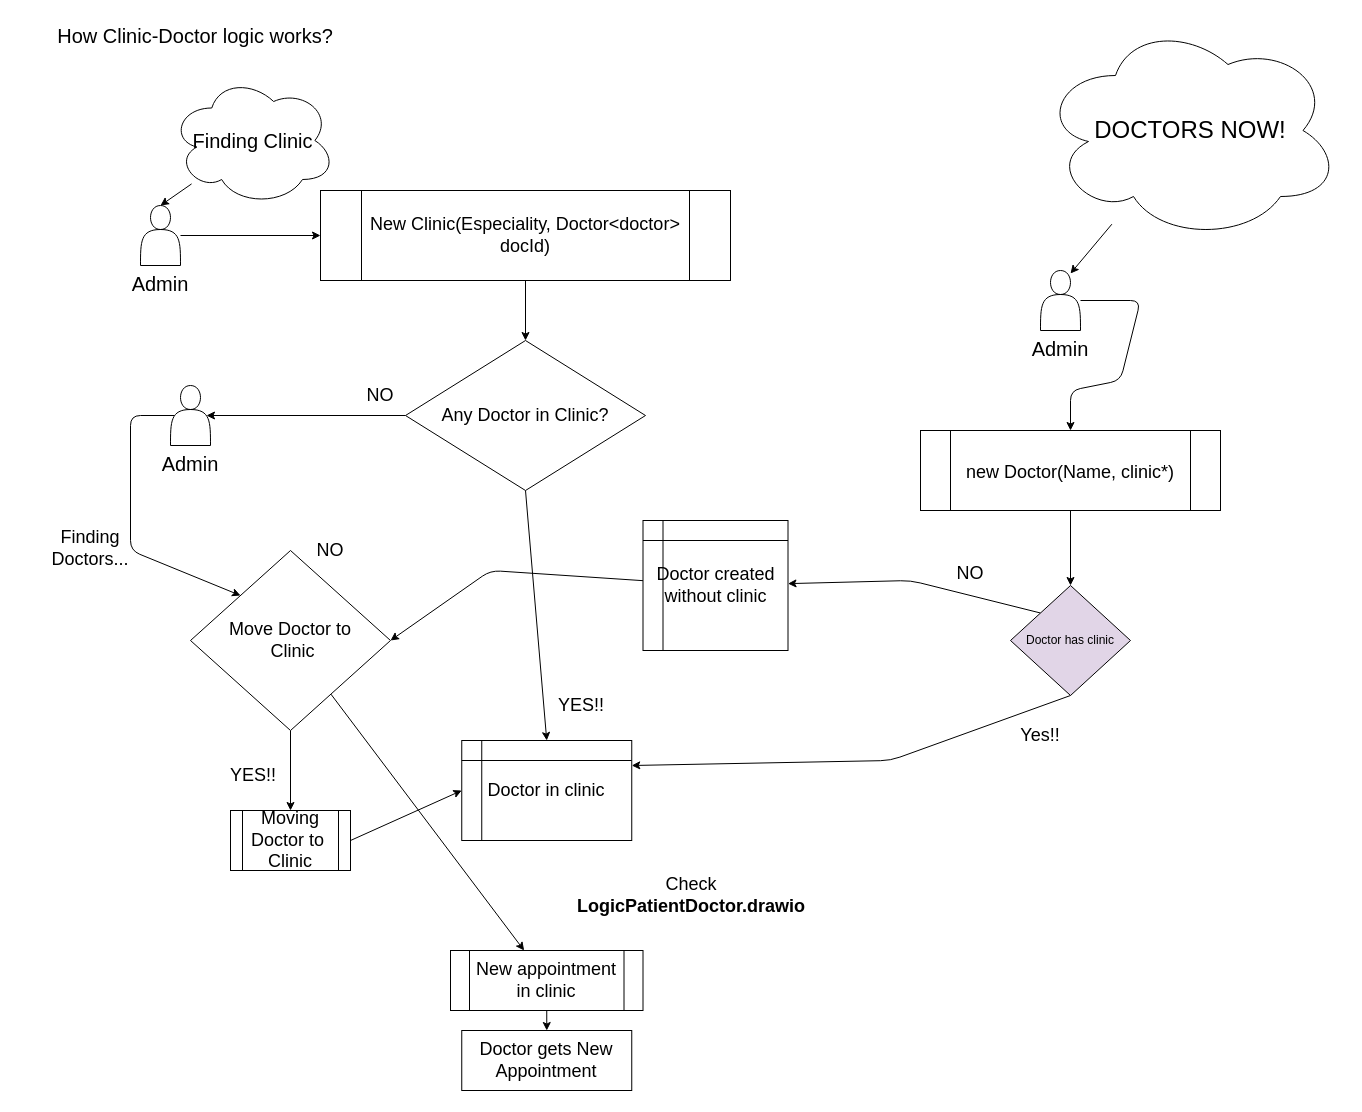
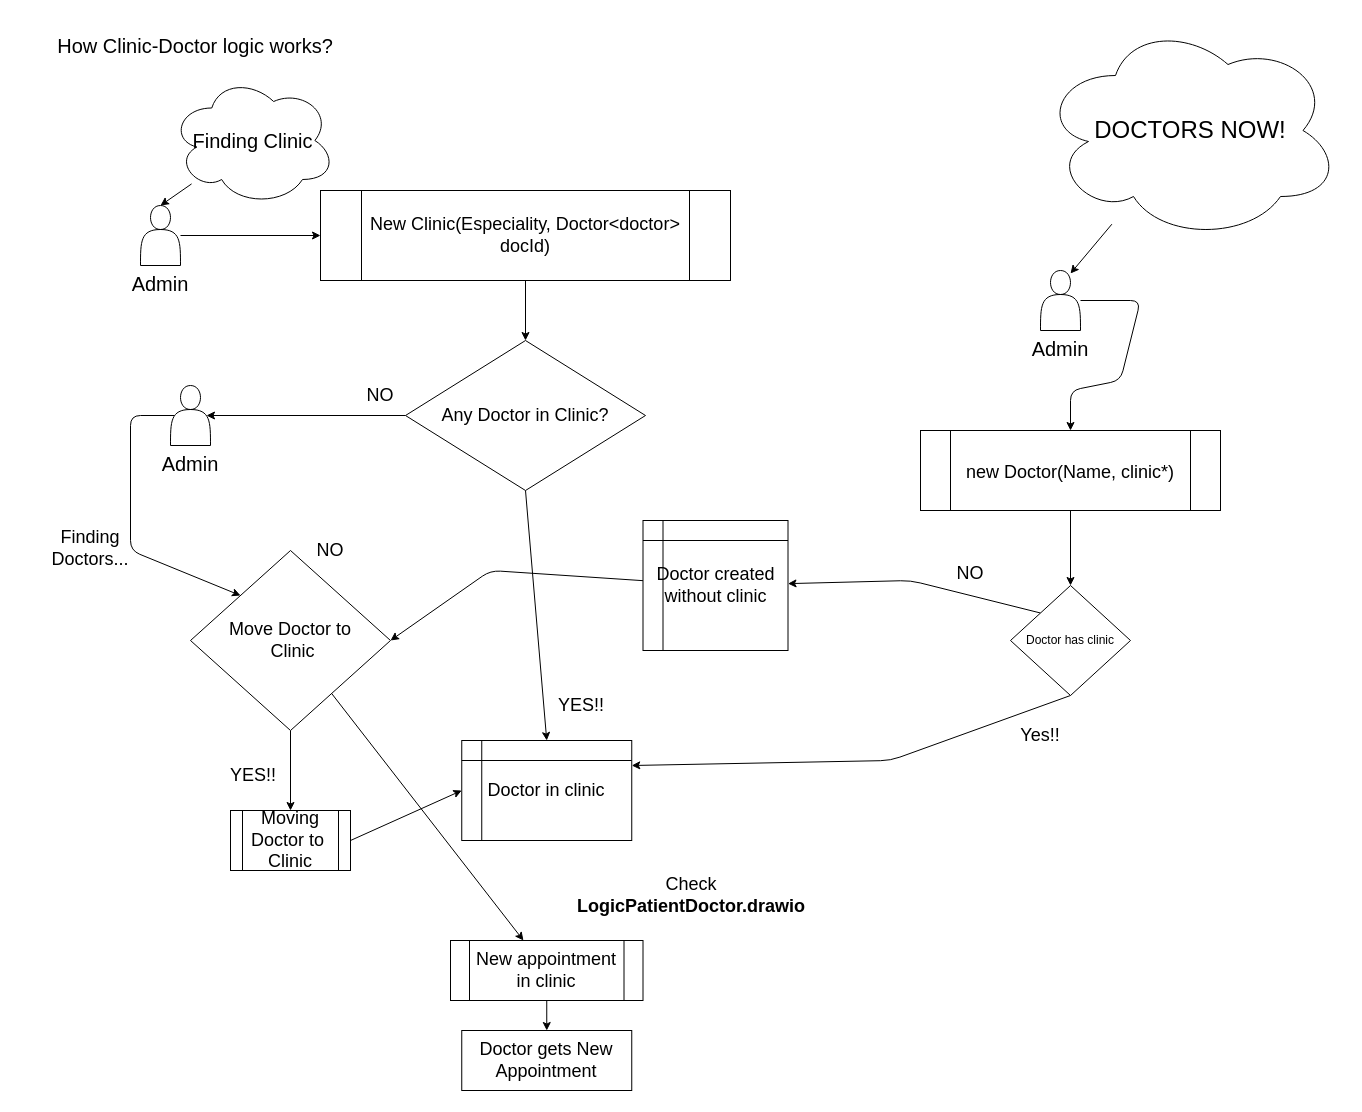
  <mxCell id="0" />
  <mxCell id="1" parent="0" />
- <mxCell id="2" value="How Clinic-Doctor logic works?" style="text;html=1;strokeColor=none;fillColor=none;align=center;verticalAlign=middle;whiteSpace=wrap;rounded=0;fontSize=20;" parent="1" vertex="1"><mxGeometry x="20" y="20" width="350" height="30" as="geometry" /></mxCell>
+ <mxCell id="2" value="How Clinic-Doctor logic works?" style="text;html=1;strokeColor=none;fillColor=none;align=center;verticalAlign=middle;whiteSpace=wrap;rounded=0;fontSize=20;" parent="1" vertex="1"><mxGeometry x="20" y="30" width="350" height="30" as="geometry" /></mxCell>
  <mxCell id="3" style="edgeStyle=none;html=1;entryX=0;entryY=0.5;entryDx=0;entryDy=0;fontSize=20;" parent="1" source="4" target="8" edge="1"><mxGeometry relative="1" as="geometry"><mxPoint x="349" y="223" as="targetPoint" /></mxGeometry></mxCell>
  <mxCell id="4" value="&lt;br&gt;&lt;br&gt;&lt;br&gt;&lt;br&gt;Admin" style="shape=actor;whiteSpace=wrap;html=1;fontSize=20;" parent="1" vertex="1"><mxGeometry x="140" y="205" width="40" height="60" as="geometry" /></mxCell>
  <mxCell id="5" style="edgeStyle=none;html=1;entryX=0.5;entryY=0;entryDx=0;entryDy=0;fontSize=20;" parent="1" source="6" target="4" edge="1"><mxGeometry relative="1" as="geometry" /></mxCell>
  <mxCell id="6" value="Finding Clinic" style="ellipse;shape=cloud;whiteSpace=wrap;html=1;fontSize=20;" parent="1" vertex="1"><mxGeometry x="170" y="75" width="165" height="130" as="geometry" /></mxCell>
  <mxCell id="7" style="edgeStyle=none;html=1;entryX=0.5;entryY=0;entryDx=0;entryDy=0;fontSize=18;" parent="1" source="8" target="11" edge="1"><mxGeometry relative="1" as="geometry" /></mxCell>
  <mxCell id="8" value="New Clinic(Especiality, Doctor&amp;lt;doctor&amp;gt; docId)" style="shape=process;whiteSpace=wrap;html=1;backgroundOutline=1;fontSize=18;" parent="1" vertex="1"><mxGeometry x="320" y="190" width="410" height="90" as="geometry" /></mxCell>
  <mxCell id="9" style="edgeStyle=none;html=1;fontSize=18;entryX=0.9;entryY=0.5;entryDx=0;entryDy=0;entryPerimeter=0;" parent="1" source="11" target="14" edge="1"><mxGeometry relative="1" as="geometry"><mxPoint x="230" y="420" as="targetPoint" /></mxGeometry></mxCell>
  <mxCell id="10" style="edgeStyle=none;html=1;fontSize=18;startArrow=none;startFill=0;entryX=0.5;entryY=0;entryDx=0;entryDy=0;exitX=0.5;exitY=1;exitDx=0;exitDy=0;" parent="1" source="11" target="28" edge="1"><mxGeometry relative="1" as="geometry"><mxPoint x="630" y="620" as="targetPoint" /></mxGeometry></mxCell>
  <mxCell id="11" value="Any Doctor in Clinic?" style="rhombus;whiteSpace=wrap;html=1;fontSize=18;" parent="1" vertex="1"><mxGeometry x="405" y="340" width="240" height="150" as="geometry" /></mxCell>
  <mxCell id="12" value="NO" style="text;html=1;strokeColor=none;fillColor=none;align=center;verticalAlign=middle;whiteSpace=wrap;rounded=0;fontSize=18;" parent="1" vertex="1"><mxGeometry x="350" y="380" width="60" height="30" as="geometry" /></mxCell>
  <mxCell id="13" style="edgeStyle=none;html=1;fontSize=18;exitX=0.1;exitY=0.5;exitDx=0;exitDy=0;exitPerimeter=0;entryX=0;entryY=0;entryDx=0;entryDy=0;" parent="1" source="14" target="17" edge="1"><mxGeometry relative="1" as="geometry"><mxPoint x="220" y="550" as="targetPoint" /><Array as="points"><mxPoint x="130" y="415" /><mxPoint x="130" y="550" /></Array></mxGeometry></mxCell>
  <mxCell id="14" value="&lt;br&gt;&lt;br&gt;&lt;br&gt;&lt;br&gt;Admin" style="shape=actor;whiteSpace=wrap;html=1;fontSize=20;" parent="1" vertex="1"><mxGeometry x="170" y="385" width="40" height="60" as="geometry" /></mxCell>
  <mxCell id="15" style="edgeStyle=none;html=1;fontSize=18;" parent="1" source="17" target="26" edge="1"><mxGeometry relative="1" as="geometry"><mxPoint x="660" y="640" as="targetPoint" /></mxGeometry></mxCell>
  <mxCell id="16" style="edgeStyle=none;html=1;entryX=0.5;entryY=0;entryDx=0;entryDy=0;fontSize=18;startArrow=none;startFill=0;" parent="1" source="17" target="22" edge="1"><mxGeometry relative="1" as="geometry" /></mxCell>
  <mxCell id="17" value="Move Doctor to&lt;br&gt;&amp;nbsp;Clinic" style="rhombus;whiteSpace=wrap;html=1;fontSize=18;" parent="1" vertex="1"><mxGeometry x="190" y="550" width="200" height="180" as="geometry" /></mxCell>
  <mxCell id="18" value="NO" style="text;html=1;strokeColor=none;fillColor=none;align=center;verticalAlign=middle;whiteSpace=wrap;rounded=0;fontSize=18;" parent="1" vertex="1"><mxGeometry x="300" y="535" width="60" height="30" as="geometry" /></mxCell>
  <mxCell id="19" value="Finding Doctors..." style="text;html=1;strokeColor=none;fillColor=none;align=center;verticalAlign=middle;whiteSpace=wrap;rounded=0;fontSize=18;" parent="1" vertex="1"><mxGeometry x="40" y="510" width="100" height="75" as="geometry" /></mxCell>
  <mxCell id="20" value="YES!!" style="text;html=1;strokeColor=none;fillColor=none;align=center;verticalAlign=middle;whiteSpace=wrap;rounded=0;fontSize=18;" parent="1" vertex="1"><mxGeometry x="222.5" y="760" width="60" height="30" as="geometry" /></mxCell>
  <mxCell id="21" style="edgeStyle=none;html=1;entryX=0;entryY=0.5;entryDx=0;entryDy=0;fontSize=18;startArrow=none;startFill=0;exitX=1;exitY=0.5;exitDx=0;exitDy=0;" parent="1" source="22" target="28" edge="1"><mxGeometry relative="1" as="geometry" /></mxCell>
  <mxCell id="22" value="Moving Doctor to&amp;nbsp; Clinic" style="shape=process;whiteSpace=wrap;html=1;backgroundOutline=1;fontSize=18;" parent="1" vertex="1"><mxGeometry x="230" y="810" width="120" height="60" as="geometry" /></mxCell>
  <mxCell id="23" value="Doctor gets New Appointment" style="rounded=0;whiteSpace=wrap;html=1;fontSize=18;" parent="1" vertex="1"><mxGeometry x="461.25" y="1030" width="170" height="60" as="geometry" /></mxCell>
  <mxCell id="24" style="edgeStyle=none;html=1;entryX=0.5;entryY=0;entryDx=0;entryDy=0;fontSize=18;exitX=0.5;exitY=1;exitDx=0;exitDy=0;" parent="1" source="26" target="23" edge="1"><mxGeometry relative="1" as="geometry"><mxPoint x="718.407" y="872.916" as="sourcePoint" /></mxGeometry></mxCell>
  <mxCell id="25" value="Check &lt;b&gt;LogicPatientDoctor.drawio&lt;/b&gt;" style="text;html=1;strokeColor=none;fillColor=none;align=center;verticalAlign=middle;whiteSpace=wrap;rounded=0;fontSize=18;" parent="1" vertex="1"><mxGeometry x="551.25" y="860" width="280" height="70" as="geometry" /></mxCell>
- <mxCell id="26" value="New appointment in clinic" style="shape=process;whiteSpace=wrap;html=1;backgroundOutline=1;fontSize=18;" parent="1" vertex="1"><mxGeometry x="450" y="950" width="192.5" height="60" as="geometry" /></mxCell>
+ <mxCell id="26" value="New appointment in clinic" style="shape=process;whiteSpace=wrap;html=1;backgroundOutline=1;fontSize=18;" parent="1" vertex="1"><mxGeometry x="450" y="940" width="192.5" height="60" as="geometry" /></mxCell>
  <mxCell id="27" value="YES!!" style="text;html=1;strokeColor=none;fillColor=none;align=center;verticalAlign=middle;whiteSpace=wrap;rounded=0;fontSize=18;" parent="1" vertex="1"><mxGeometry x="551.25" y="690" width="60" height="30" as="geometry" /></mxCell>
  <mxCell id="28" value="Doctor in clinic" style="shape=internalStorage;whiteSpace=wrap;html=1;backgroundOutline=1;fontSize=18;" parent="1" vertex="1"><mxGeometry x="461.25" y="740" width="170" height="100" as="geometry" /></mxCell>
  <mxCell id="29" style="edgeStyle=none;html=1;entryX=1;entryY=0.25;entryDx=0;entryDy=0;fontSize=18;exitX=0.5;exitY=1;exitDx=0;exitDy=0;" edge="1" parent="1" source="31" target="28"><mxGeometry relative="1" as="geometry"><Array as="points"><mxPoint x="890" y="760" /></Array></mxGeometry></mxCell>
  <mxCell id="30" style="edgeStyle=none;html=1;fontSize=18;exitX=0;exitY=0;exitDx=0;exitDy=0;" edge="1" parent="1" source="31" target="41"><mxGeometry relative="1" as="geometry"><mxPoint x="800" y="580" as="targetPoint" /><Array as="points"><mxPoint x="910" y="580" /></Array></mxGeometry></mxCell>
- <mxCell id="31" value="Doctor has clinic" style="rhombus;whiteSpace=wrap;html=1;fillColor=#e1d5e7;" vertex="1" parent="1"><mxGeometry x="1010" y="585" width="120" height="110" as="geometry" /></mxCell>
+ <mxCell id="31" value="Doctor has clinic" style="rhombus;whiteSpace=wrap;html=1;" vertex="1" parent="1"><mxGeometry x="1010" y="585" width="120" height="110" as="geometry" /></mxCell>
  <mxCell id="32" style="edgeStyle=none;html=1;entryX=0.5;entryY=0;entryDx=0;entryDy=0;fontSize=18;" edge="1" parent="1" source="33" target="37"><mxGeometry relative="1" as="geometry"><Array as="points"><mxPoint x="1140" y="300" /><mxPoint x="1120" y="380" /><mxPoint x="1070" y="390" /></Array></mxGeometry></mxCell>
  <mxCell id="33" value="&lt;br&gt;&lt;br&gt;&lt;br&gt;&lt;br&gt;Admin" style="shape=actor;whiteSpace=wrap;html=1;fontSize=20;" vertex="1" parent="1"><mxGeometry x="1040" y="270" width="40" height="60" as="geometry" /></mxCell>
  <mxCell id="34" style="edgeStyle=none;html=1;entryX=0.75;entryY=0.05;entryDx=0;entryDy=0;entryPerimeter=0;fontSize=24;" edge="1" parent="1" source="35" target="33"><mxGeometry relative="1" as="geometry" /></mxCell>
  <mxCell id="35" value="&lt;font style=&quot;font-size: 24px;&quot;&gt;DOCTORS NOW!&lt;/font&gt;" style="ellipse;shape=cloud;whiteSpace=wrap;html=1;" vertex="1" parent="1"><mxGeometry x="1040" y="20" width="300" height="220" as="geometry" /></mxCell>
  <mxCell id="36" style="edgeStyle=none;html=1;entryX=0.5;entryY=0;entryDx=0;entryDy=0;fontSize=18;" edge="1" parent="1" source="37" target="31"><mxGeometry relative="1" as="geometry" /></mxCell>
  <mxCell id="37" value="&lt;font style=&quot;font-size: 18px;&quot;&gt;new Doctor(Name, clinic*)&lt;/font&gt;" style="shape=process;whiteSpace=wrap;html=1;backgroundOutline=1;fontSize=24;" vertex="1" parent="1"><mxGeometry x="920" y="430" width="300" height="80" as="geometry" /></mxCell>
  <mxCell id="38" value="Yes!!" style="text;html=1;strokeColor=none;fillColor=none;align=center;verticalAlign=middle;whiteSpace=wrap;rounded=0;fontSize=18;" vertex="1" parent="1"><mxGeometry x="1010" y="720" width="60" height="30" as="geometry" /></mxCell>
  <mxCell id="39" value="NO" style="text;html=1;strokeColor=none;fillColor=none;align=center;verticalAlign=middle;whiteSpace=wrap;rounded=0;fontSize=18;" vertex="1" parent="1"><mxGeometry x="940" y="557.5" width="60" height="30" as="geometry" /></mxCell>
  <mxCell id="40" style="edgeStyle=none;html=1;entryX=1;entryY=0.5;entryDx=0;entryDy=0;fontSize=18;" edge="1" parent="1" source="41" target="17"><mxGeometry relative="1" as="geometry"><Array as="points"><mxPoint x="490" y="570" /></Array></mxGeometry></mxCell>
  <mxCell id="41" value="Doctor created without clinic" style="shape=internalStorage;whiteSpace=wrap;html=1;backgroundOutline=1;fontSize=18;" vertex="1" parent="1"><mxGeometry x="642.5" y="520" width="145" height="130" as="geometry" /></mxCell>
